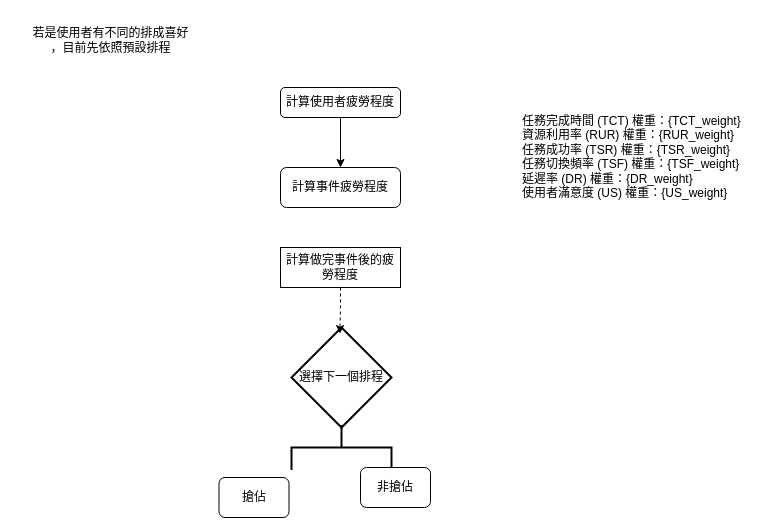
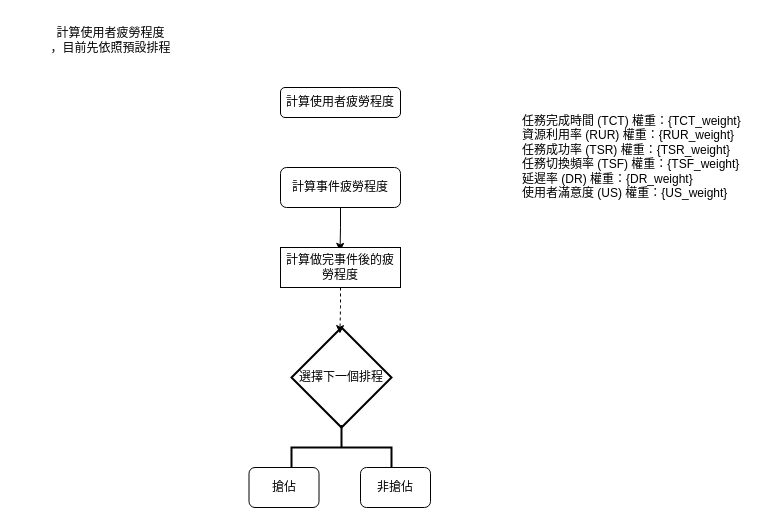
  <mxCell id="0" />
  <mxCell id="1" parent="0" />
- <mxCell id="2" style="edgeStyle=orthogonalEdgeStyle;rounded=0;orthogonalLoop=1;jettySize=auto;html=1;" edge="1" parent="1" source="3" target="5"><mxGeometry relative="1" as="geometry" /></mxCell>
  <mxCell id="3" value="計算使用者疲勞程度" style="rounded=1;whiteSpace=wrap;html=1;fontSize=12;glass=0;strokeWidth=1;shadow=0;" parent="1" vertex="1"><mxGeometry x="280" y="87" width="120" height="30" as="geometry" /></mxCell>
+ <mxCell id="4" style="edgeStyle=orthogonalEdgeStyle;rounded=0;orthogonalLoop=1;jettySize=auto;html=1;entryX=0.496;entryY=0.096;entryDx=0;entryDy=0;entryPerimeter=0;" edge="1" parent="1" source="5" target="6"><mxGeometry relative="1" as="geometry"><mxPoint x="340" y="247" as="targetPoint" /></mxGeometry></mxCell>
  <mxCell id="5" value="計算&lt;span style=&quot;background-color: transparent; color: light-dark(rgb(0, 0, 0), rgb(255, 255, 255));&quot;&gt;事件疲勞程度&lt;/span&gt;" style="rounded=1;whiteSpace=wrap;html=1;" vertex="1" parent="1"><mxGeometry x="280" y="167" width="120" height="40" as="geometry" /></mxCell>
  <mxCell id="6" value="計算做完事件後的疲勞程度" style="whiteSpace=wrap;html=1;rounded=0;" vertex="1" parent="1"><mxGeometry x="280" y="247" width="120" height="40" as="geometry" /></mxCell>
- <mxCell id="7" value="若是使用者有不同的排成喜好&lt;br&gt;，目前先依照預設排程" style="text;html=1;align=center;verticalAlign=middle;resizable=0;points=[];autosize=1;strokeColor=none;fillColor=none;" vertex="1" parent="1"><mxGeometry y="20" width="180" height="40" as="geometry" x="20" /></mxCell>
+ <mxCell id="7" value="計算使用者疲勞程度&lt;br&gt;，目前先依照預設排程" style="text;html=1;align=center;verticalAlign=middle;resizable=0;points=[];autosize=1;strokeColor=none;fillColor=none;" vertex="1" parent="1"><mxGeometry y="20" width="180" height="40" as="geometry" x="20" /></mxCell>
  <mxCell id="8" value="選擇下一個排程" style="strokeWidth=2;html=1;shape=mxgraph.flowchart.decision;whiteSpace=wrap;" vertex="1" parent="1"><mxGeometry x="291" y="327" width="100" height="100" as="geometry" /></mxCell>
  <mxCell id="9" value="" style="strokeWidth=2;html=1;shape=mxgraph.flowchart.annotation_2;align=left;labelPosition=right;pointerEvents=1;rotation=90;" vertex="1" parent="1"><mxGeometry x="318.5" y="397" width="45" height="100" as="geometry" /></mxCell>
  <mxCell id="10" style="edgeStyle=orthogonalEdgeStyle;rounded=0;orthogonalLoop=1;jettySize=auto;html=1;entryX=0.484;entryY=0.061;entryDx=0;entryDy=0;entryPerimeter=0;dashed=1;" edge="1" parent="1" source="6" target="8"><mxGeometry relative="1" as="geometry" /></mxCell>
- <mxCell id="11" value="搶佔" style="rounded=1;whiteSpace=wrap;html=1;" vertex="1" parent="1"><mxGeometry x="218.5" y="477" width="70" height="40" as="geometry" /></mxCell>
+ <mxCell id="11" value="搶佔" style="rounded=1;whiteSpace=wrap;html=1;" vertex="1" parent="1"><mxGeometry x="248.5" y="467" width="70" height="40" as="geometry" /></mxCell>
  <mxCell id="12" value="非搶佔" style="rounded=1;whiteSpace=wrap;html=1;" vertex="1" parent="1"><mxGeometry x="360" y="467" width="70" height="40" as="geometry" /></mxCell>
  <mxCell id="13" value="任務完成時間 (TCT) 權重：{TCT_weight}&#10;資源利用率 (RUR) 權重：{RUR_weight}&#10;任務成功率 (TSR) 權重：{TSR_weight}&#10;任務切換頻率 (TSF) 權重：{TSF_weight}&#10;延遲率 (DR) 權重：{DR_weight}&#10;使用者滿意度 (US) 權重：{US_weight}" style="text;whiteSpace=wrap;html=1;" vertex="1" parent="1"><mxGeometry x="520" y="107" width="240" height="100" as="geometry" /></mxCell>
